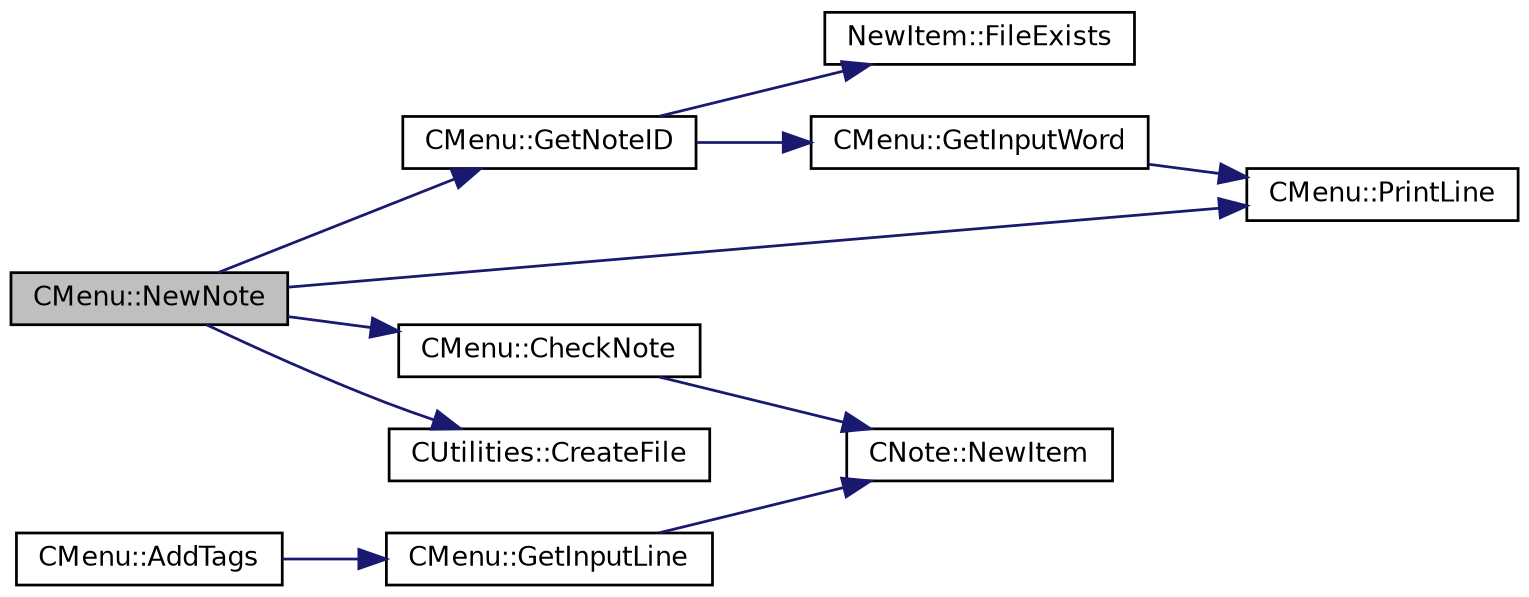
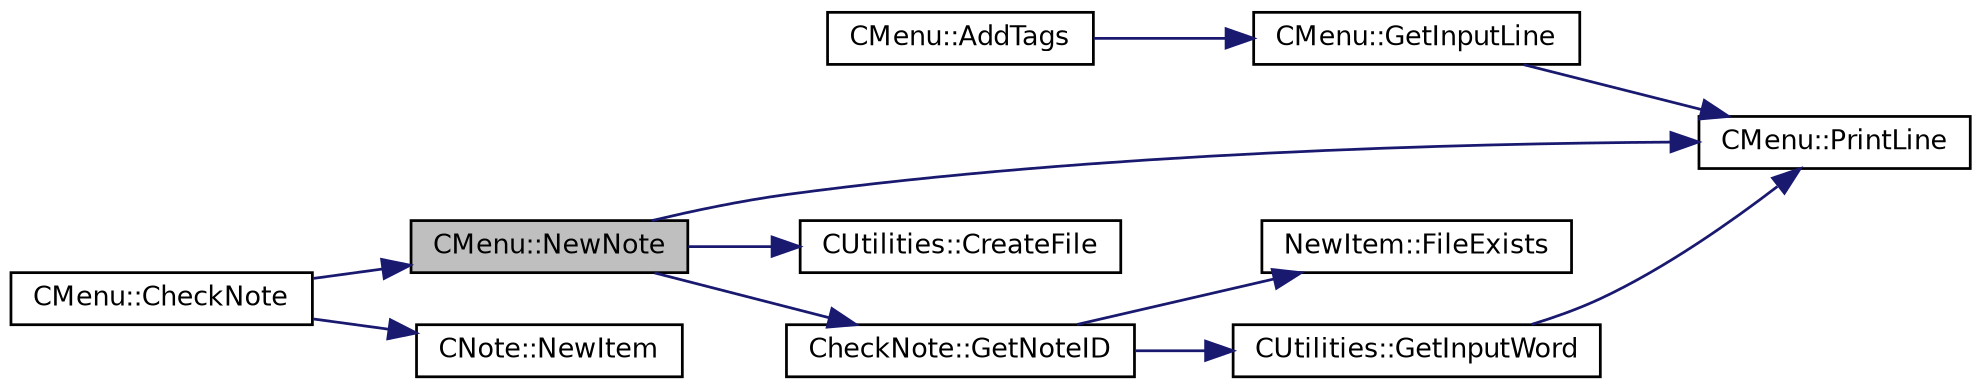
  digraph {
    rankdir=LR
    node [color=black fillcolor=white fontname=Helvetica fontsize=10 shape=record style=filled]
    edge [color=midnightblue fontname=Helvetica fontsize=10 labelfontname=Helvetica labelfontsize=10 style=solid]
    n1 [fillcolor=grey75 fontcolor=black height=0.2 label="CMenu::NewNote" width=0.4]
    n2 [height=0.2 label="CMenu::PrintLine" width=0.4]
    n3 [height=0.2 label="CMenu::CheckNote" width=0.4]
    n4 [height=0.2 label="CUtilities::CreateFile" width=0.4]
-   n5 [height=0.2 label="CMenu::GetNoteID" width=0.4]
+   n5 [height=0.2 label="CheckNote::GetNoteID" width=0.4]
    n6 [height=0.2 label="CMenu::AddTags" width=0.4]
    n7 [height=0.2 label="CMenu::GetInputLine" width=0.4]
    n8 [height=0.2 label="CNote::NewItem" width=0.4]
    n9 [height=0.2 label="NewItem::FileExists" width=0.4]
-   n10 [height=0.2 label="CMenu::GetInputWord" width=0.4]
+   n10 [height=0.2 label="CUtilities::GetInputWord" width=0.4]
    n1 -> n2
-   n1 -> n3
+   n3 -> n1
    n1 -> n4
    n1 -> n5
    n3 -> n8
    n5 -> n9
    n5 -> n10
    n6 -> n7
-   n7 -> n8
+   n7 -> n2
    n10 -> n2
  }
